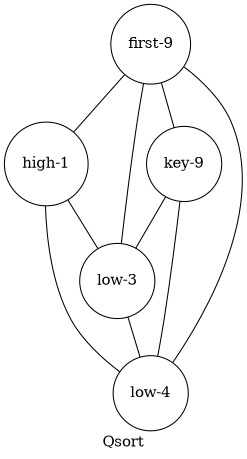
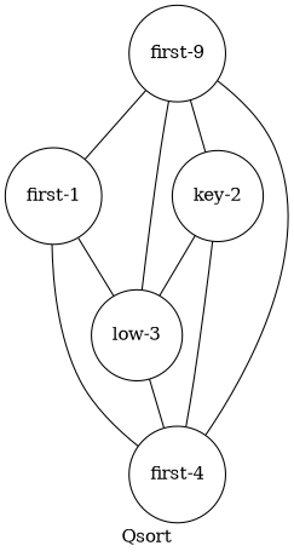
  graph {
    label=Qsort
    node [fillcolor=White shape=circle style=filled]
    n1 [label="first-9"]
-   n2 [label="high-1"]
-   n3 [label="key-9"]
+   n2 [label="first-1"]
+   n3 [label="key-2"]
    n4 [label="low-3"]
-   n5 [label="low-4"]
+   n5 [label="first-4"]
    n1 -- n2
    n1 -- n3
    n1 -- n4
    n1 -- n5
    n2 -- n4
    n2 -- n5
    n3 -- n4
    n3 -- n5
    n4 -- n5
  }
